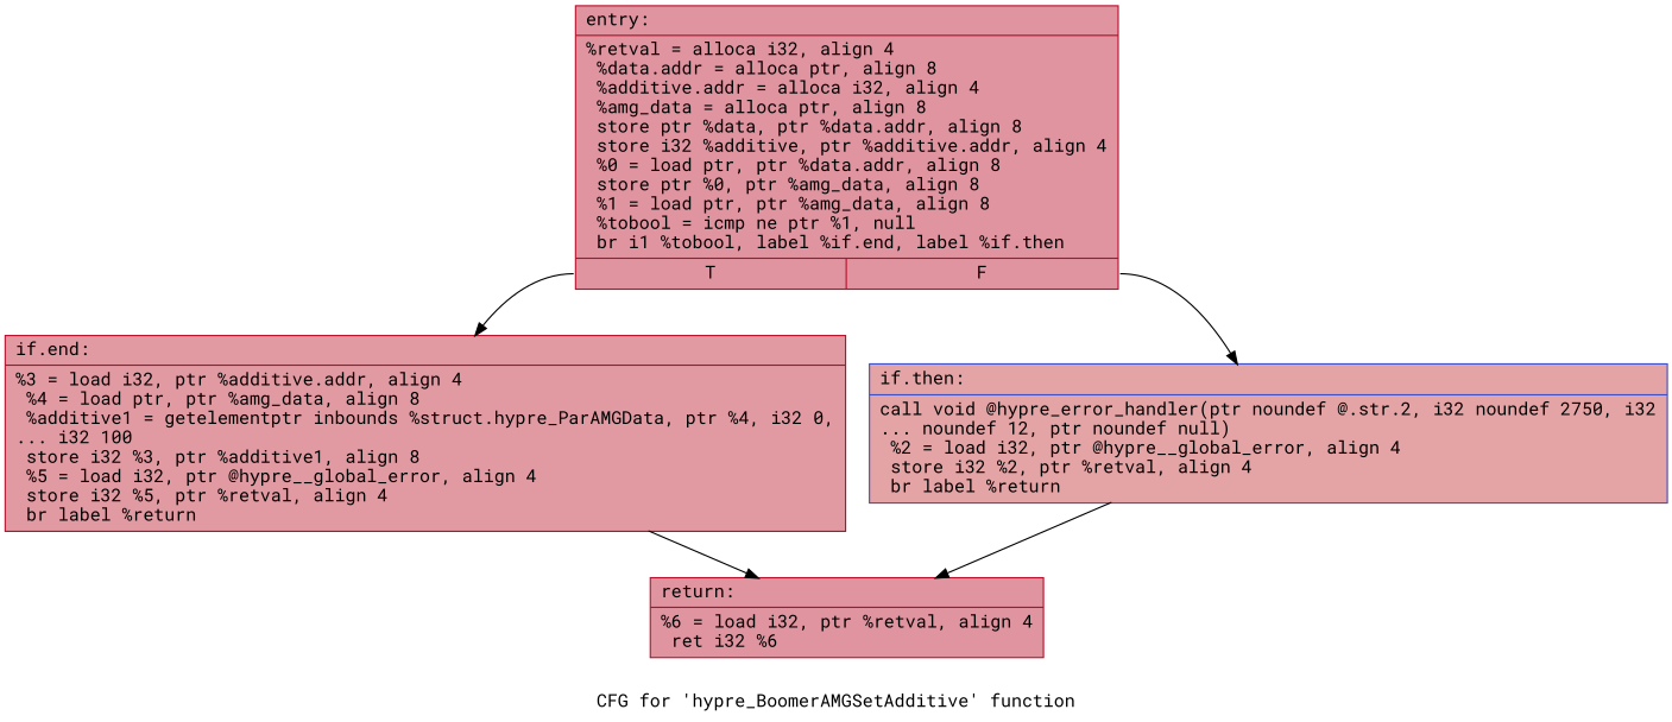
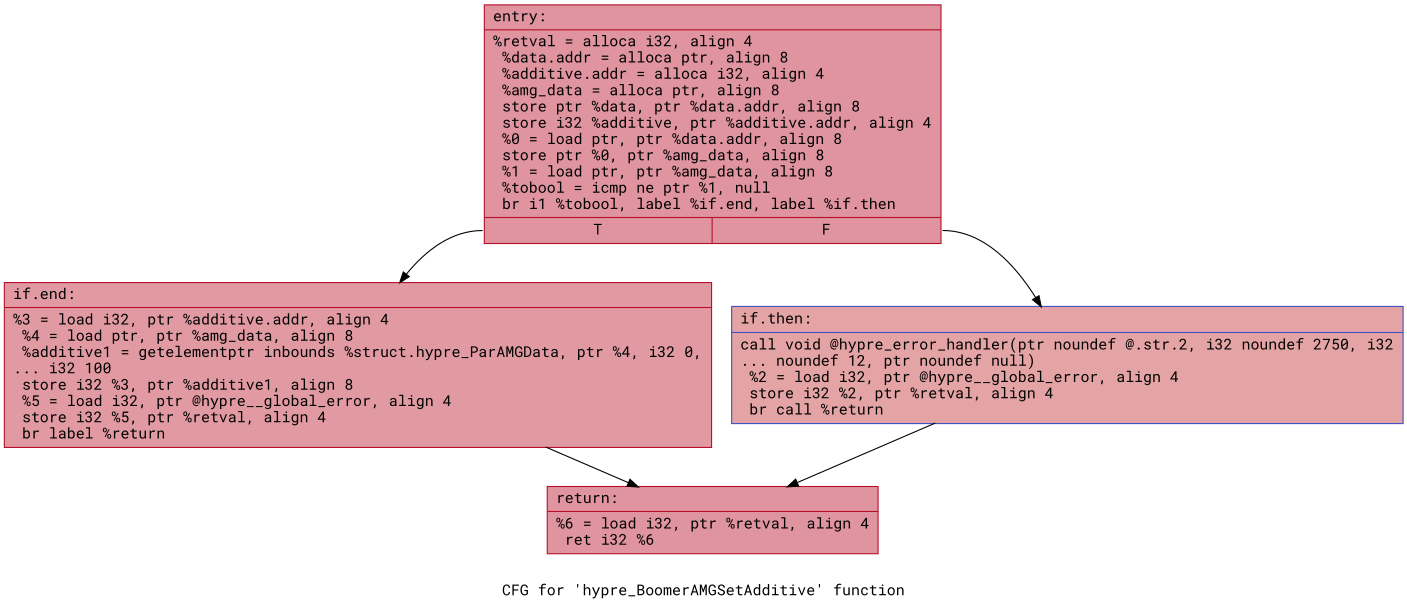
  digraph {
    label="CFG for 'hypre_BoomerAMGSetAdditive' function"
    fontname="Roboto Mono"
    node [color="#b70d28ff" fillcolor="#b70d2870" fontname="Roboto Mono" shape=record style=filled]
    edge [fontname="Roboto Mono"]
    n1 [label="{entry:\l|  %retval = alloca i32, align 4\l  %data.addr = alloca ptr, align 8\l  %additive.addr = alloca i32, align 4\l  %amg_data = alloca ptr, align 8\l  store ptr %data, ptr %data.addr, align 8\l  store i32 %additive, ptr %additive.addr, align 4\l  %0 = load ptr, ptr %data.addr, align 8\l  store ptr %0, ptr %amg_data, align 8\l  %1 = load ptr, ptr %amg_data, align 8\l  %tobool = icmp ne ptr %1, null\l  br i1 %tobool, label %if.end, label %if.then\l|{<s0>T|<s1>F}}"]
    n2 [fillcolor="#bb1b2c70" label="{if.end:\l|  %3 = load i32, ptr %additive.addr, align 4\l  %4 = load ptr, ptr %amg_data, align 8\l  %additive1 = getelementptr inbounds %struct.hypre_ParAMGData, ptr %4, i32 0,\l... i32 100\l  store i32 %3, ptr %additive1, align 8\l  %5 = load i32, ptr @hypre__global_error, align 4\l  store i32 %5, ptr %retval, align 4\l  br label %return\l}"]
-   n3 [color="#3d50c3ff" fillcolor="#c32e3170" label="{if.then:\l|  call void @hypre_error_handler(ptr noundef @.str.2, i32 noundef 2750, i32\l... noundef 12, ptr noundef null)\l  %2 = load i32, ptr @hypre__global_error, align 4\l  store i32 %2, ptr %retval, align 4\l  br label %return\l}"]
+   n3 [color="#3d50c3ff" fillcolor="#c32e3170" label="{if.then:\l|  call void @hypre_error_handler(ptr noundef @.str.2, i32 noundef 2750, i32\l... noundef 12, ptr noundef null)\l  %2 = load i32, ptr @hypre__global_error, align 4\l  store i32 %2, ptr %retval, align 4\l  br call %return\l}"]
    n4 [label="{return:\l|  %6 = load i32, ptr %retval, align 4\l  ret i32 %6\l}"]
    n1 -> n2 [tailport=s0]
    n1 -> n3 [tailport=s1]
    n2 -> n4
    n3 -> n4
  }
